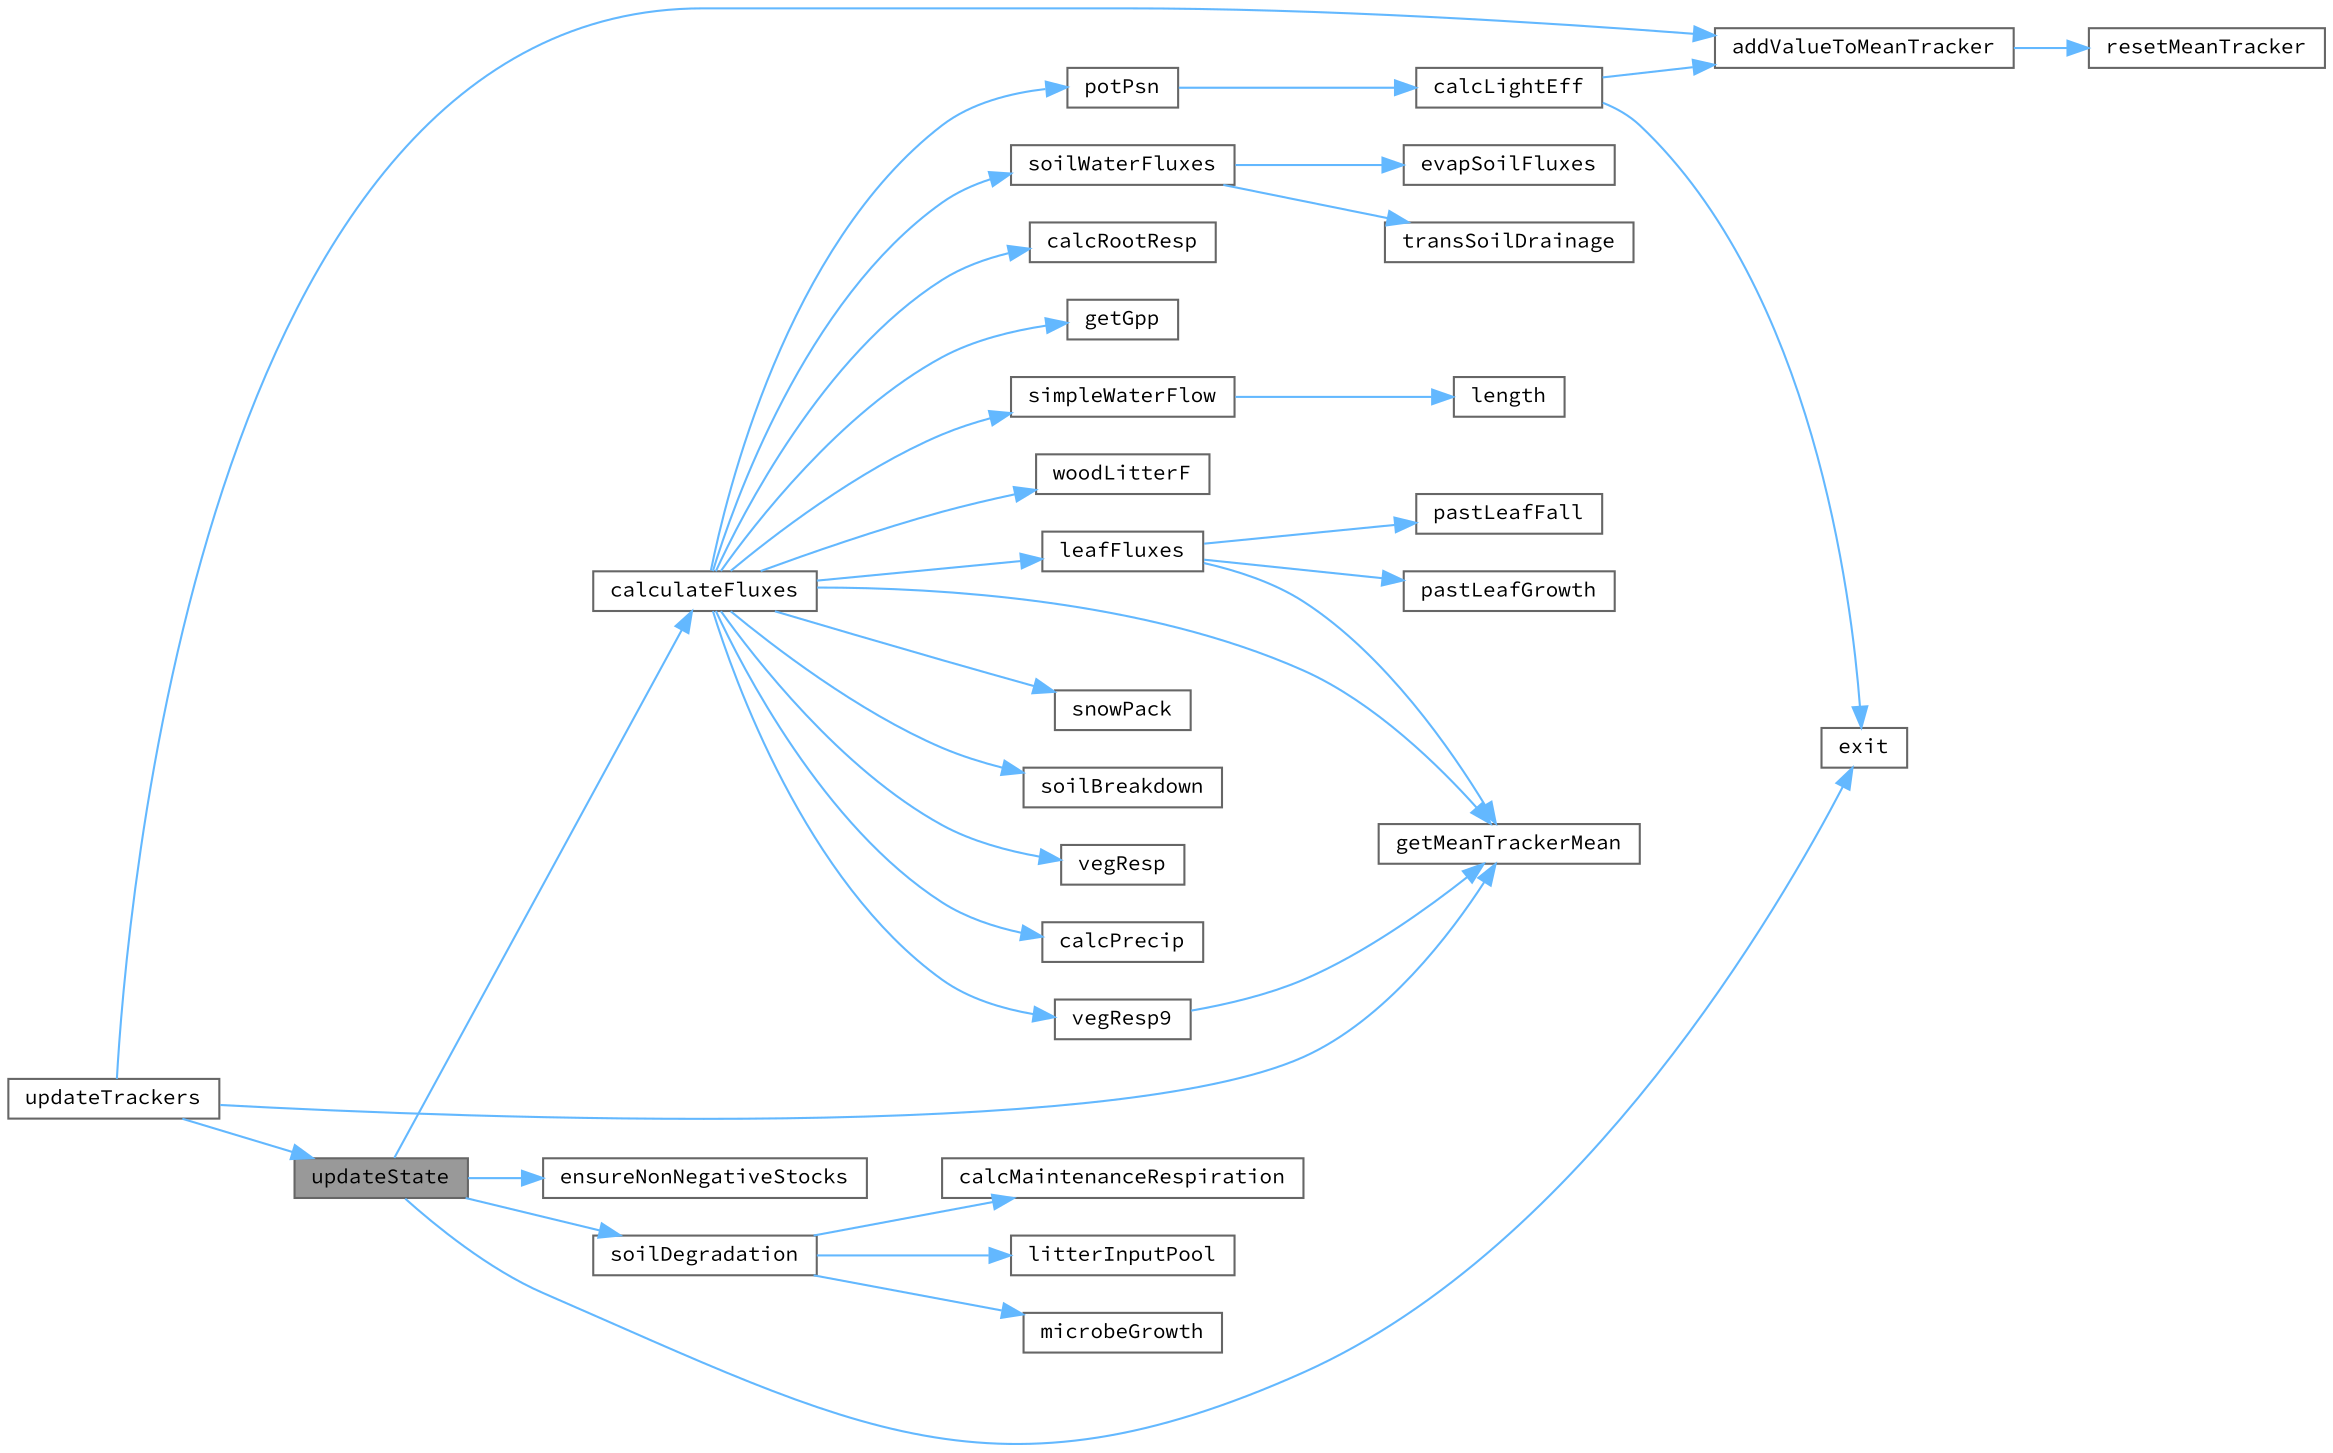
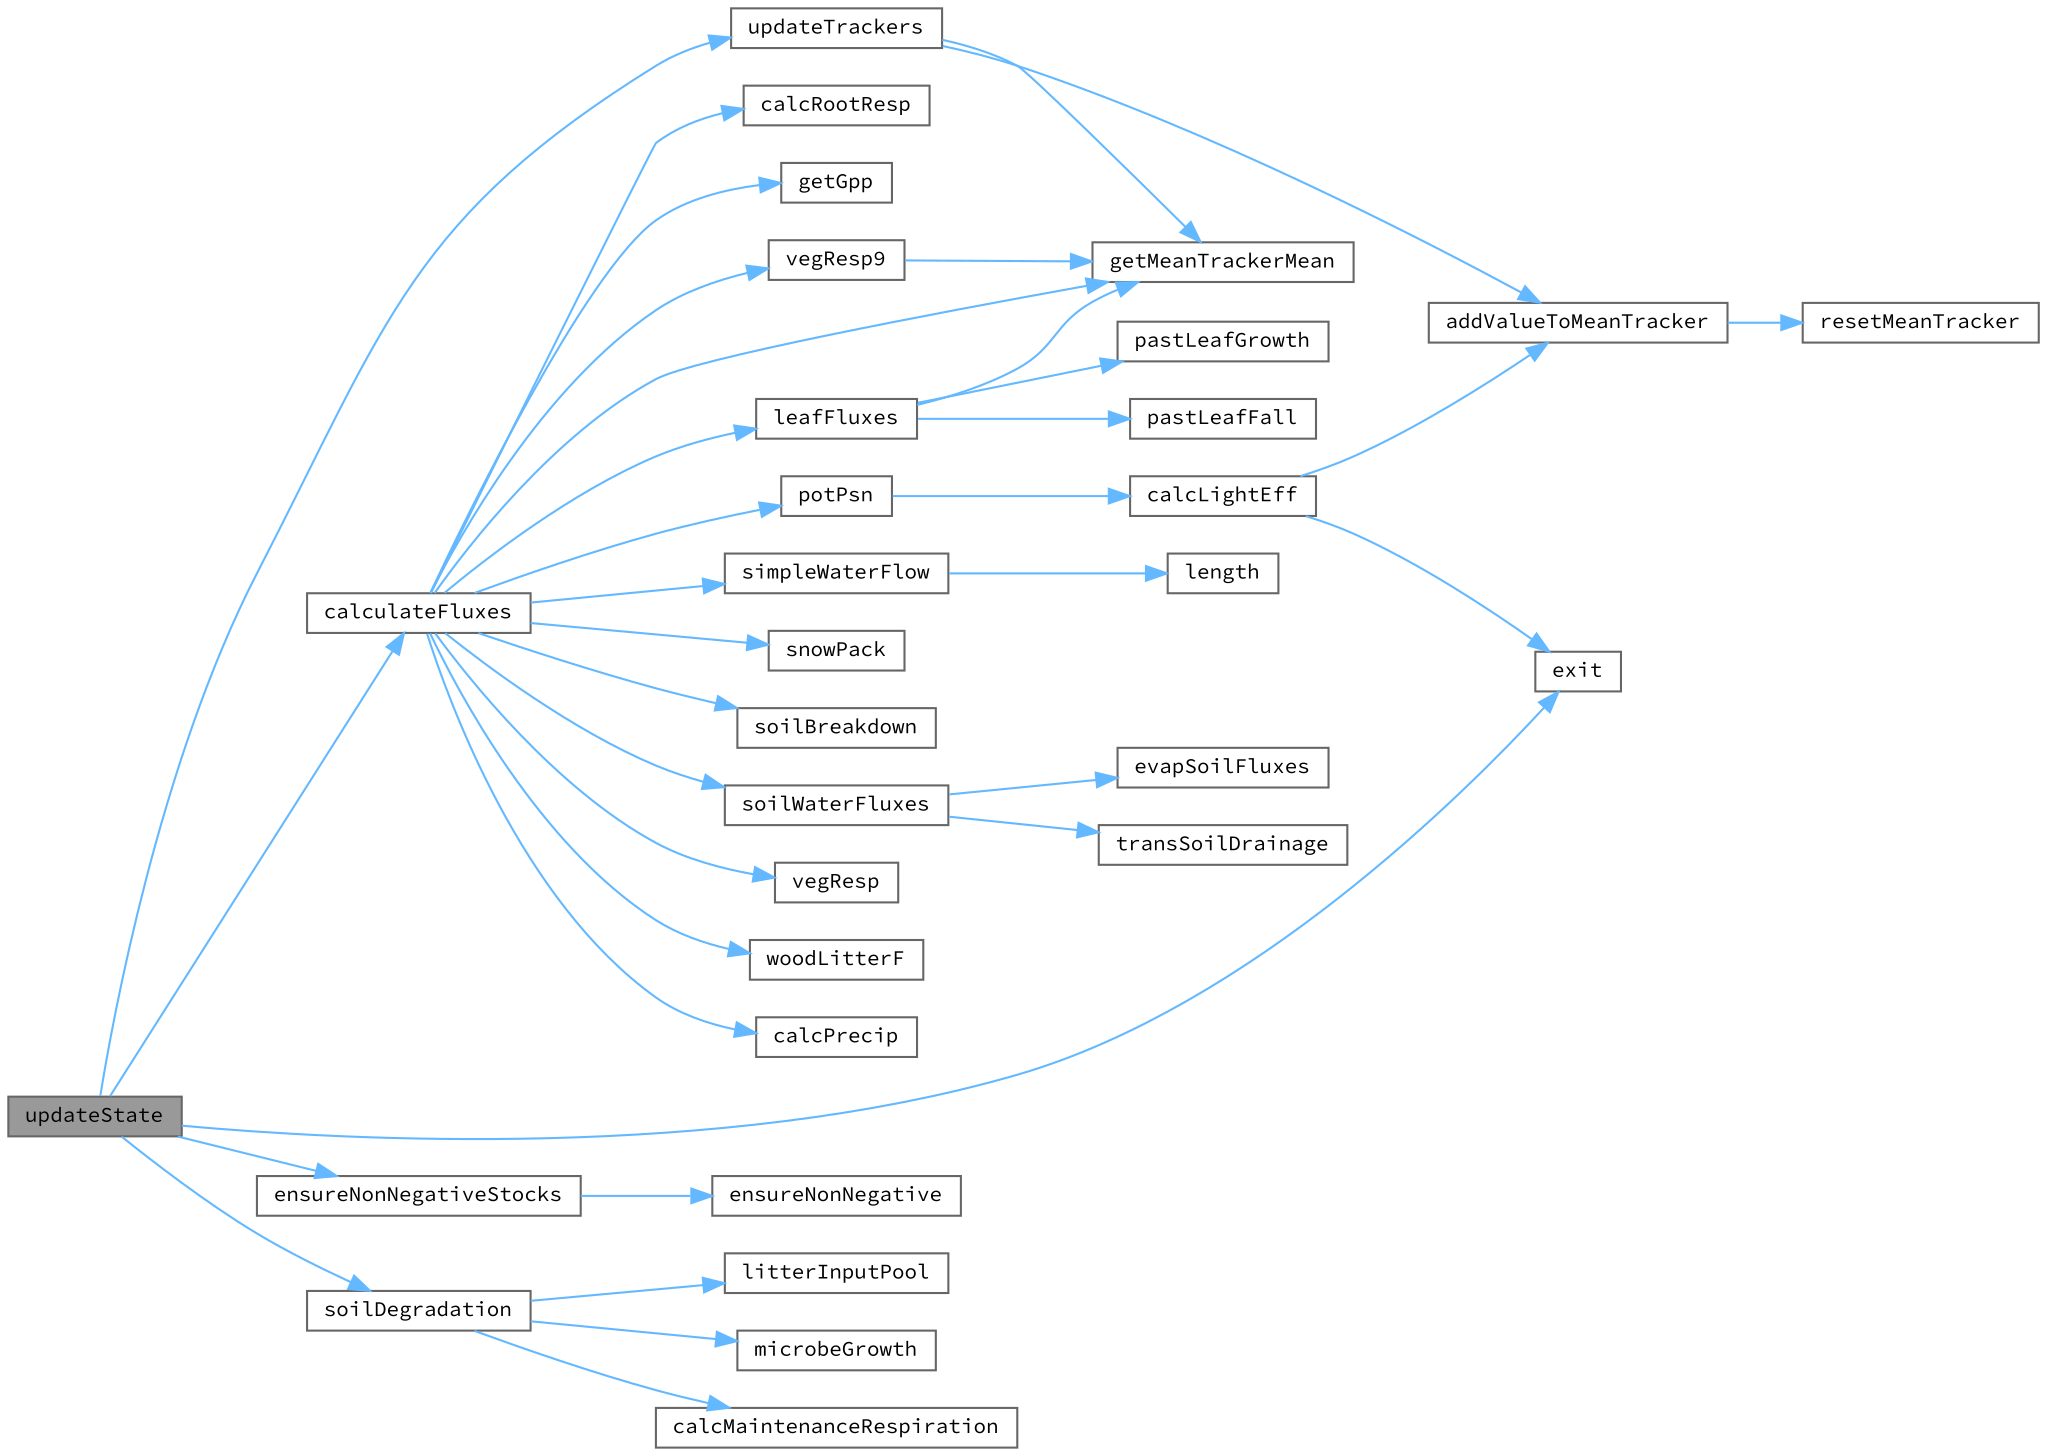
  digraph {
    fontname="Source Code Pro"
    rankdir=LR
    node [color=grey40 fillcolor=white fontname="Source Code Pro" fontsize=10 shape=box style=filled]
    edge [color=steelblue1 fontname="Source Code Pro" fontsize=10 labelfontname=Helvetica labelfontsize=10 style=solid]
    n1 [color=gray40 fillcolor=grey60 fontcolor=black height=0.2 label=updateState width=0.4]
    n2 [height=0.2 label=calculateFluxes width=0.4]
    n3 [height=0.2 label=exit width=0.4]
    n4 [height=0.2 label=ensureNonNegativeStocks width=0.4]
    n5 [height=0.2 label=soilDegradation width=0.4]
    n6 [height=0.2 label=updateTrackers width=0.4]
    n7 [height=0.2 label=addValueToMeanTracker width=0.4]
    n8 [height=0.2 label=resetMeanTracker width=0.4]
    n9 [height=0.2 label=calcPrecip width=0.4]
    n10 [height=0.2 label=calcRootResp width=0.4]
    n11 [height=0.2 label=getGpp width=0.4]
    n12 [height=0.2 label=getMeanTrackerMean width=0.4]
    n13 [height=0.2 label=leafFluxes width=0.4]
    n14 [height=0.2 label=potPsn width=0.4]
    n15 [height=0.2 label=simpleWaterFlow width=0.4]
    n16 [height=0.2 label=snowPack width=0.4]
    n17 [height=0.2 label=soilBreakdown width=0.4]
    n18 [height=0.2 label=soilWaterFluxes width=0.4]
    n19 [height=0.2 label=vegResp width=0.4]
    n20 [height=0.2 label=vegResp9 width=0.4]
    n21 [height=0.2 label=woodLitterF width=0.4]
+   n22 [height=0.2 label=ensureNonNegative width=0.4]
    n23 [height=0.2 label=calcMaintenanceRespiration width=0.4]
    n24 [height=0.2 label=litterInputPool width=0.4]
    n25 [height=0.2 label=microbeGrowth width=0.4]
    n26 [height=0.2 label=pastLeafFall width=0.4]
    n27 [height=0.2 label=pastLeafGrowth width=0.4]
    n28 [height=0.2 label=calcLightEff width=0.4]
    n29 [height=0.2 label=length width=0.4]
    n30 [height=0.2 label=evapSoilFluxes width=0.4]
    n31 [height=0.2 label=transSoilDrainage width=0.4]
    n1 -> n2
    n1 -> n3
    n1 -> n4
    n1 -> n5
-   n6 -> n1
+   n1 -> n6
    n2 -> n9
    n2 -> n10
    n2 -> n11
    n2 -> n12
    n2 -> n13
    n2 -> n14
    n2 -> n15
    n2 -> n16
    n2 -> n17
    n2 -> n18
    n2 -> n19
    n2 -> n20
    n2 -> n21
+   n4 -> n22
    n5 -> n23
    n5 -> n24
    n5 -> n25
    n6 -> n7
    n6 -> n12
    n7 -> n8
    n13 -> n12
    n13 -> n26
    n13 -> n27
    n14 -> n28
    n15 -> n29
    n18 -> n30
    n18 -> n31
    n20 -> n12
    n28 -> n3
    n28 -> n7
  }
